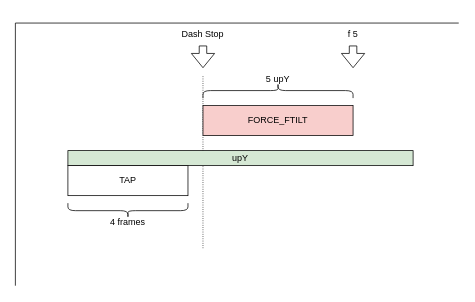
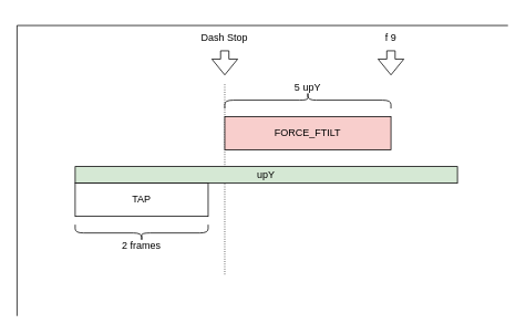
  <mxCell id="0" />
  <mxCell id="1" parent="0" />
  <mxCell id="2" value="" style="endArrow=none;html=1;rounded=0;strokeWidth=1;dashed=1;dashPattern=1 2;" edge="1" parent="1"><mxGeometry width="50" height="50" relative="1" as="geometry"><mxPoint x="270" y="330" as="sourcePoint" /><mxPoint x="270" y="100" as="targetPoint" /></mxGeometry></mxCell>
  <mxCell id="3" value="" style="shape=curlyBracket;whiteSpace=wrap;html=1;rounded=1;labelPosition=left;verticalLabelPosition=middle;align=right;verticalAlign=middle;size=0.5;rotation=90;" vertex="1" parent="1"><mxGeometry x="360" width="20" height="200" as="geometry" y="20" /></mxCell>
  <mxCell id="4" value="5 upY" style="text;html=1;align=center;verticalAlign=middle;whiteSpace=wrap;rounded=0;" vertex="1" parent="1"><mxGeometry x="340" y="90" width="60" height="30" as="geometry" /></mxCell>
  <mxCell id="5" value="upY" style="rounded=0;whiteSpace=wrap;html=1;fillColor=#d5e8d4;" vertex="1" parent="1"><mxGeometry x="90" y="200" width="460" height="20" as="geometry" /></mxCell>
  <mxCell id="6" value="TAP" style="rounded=0;whiteSpace=wrap;html=1;" vertex="1" parent="1"><mxGeometry x="90" y="220" width="160" height="40" as="geometry" /></mxCell>
  <mxCell id="7" value="" style="shape=curlyBracket;whiteSpace=wrap;html=1;rounded=1;labelPosition=left;verticalLabelPosition=middle;align=right;verticalAlign=middle;rotation=-90;size=0.5;" vertex="1" parent="1"><mxGeometry x="160" y="200" width="20" height="160" as="geometry" /></mxCell>
- <mxCell id="8" value="4 frames" style="text;html=1;align=center;verticalAlign=middle;whiteSpace=wrap;rounded=0;" vertex="1" parent="1"><mxGeometry x="140" y="280" width="60" height="30" as="geometry" /></mxCell>
+ <mxCell id="8" value="2 frames" style="text;html=1;align=center;verticalAlign=middle;whiteSpace=wrap;rounded=0;" vertex="1" parent="1"><mxGeometry x="140" y="280" width="60" height="30" as="geometry" /></mxCell>
  <mxCell id="9" value="" style="endArrow=none;html=1;rounded=0;" edge="1" parent="1"><mxGeometry width="50" height="50" relative="1" as="geometry"><mxPoint x="20" y="380" as="sourcePoint" /><mxPoint x="20" y="30" as="targetPoint" /></mxGeometry></mxCell>
  <mxCell id="10" value="" style="endArrow=none;html=1;rounded=0;" edge="1" parent="1"><mxGeometry width="50" height="50" relative="1" as="geometry"><mxPoint x="20" y="30" as="sourcePoint" /><mxPoint x="610.833" y="30" as="targetPoint" /></mxGeometry></mxCell>
  <mxCell id="11" value="" style="shape=flexArrow;endArrow=classic;html=1;rounded=0;" edge="1" parent="1"><mxGeometry width="50" height="50" relative="1" as="geometry"><mxPoint x="270" y="60" as="sourcePoint" /><mxPoint x="270" y="90" as="targetPoint" /></mxGeometry></mxCell>
  <mxCell id="12" value="" style="shape=flexArrow;endArrow=classic;html=1;rounded=0;" edge="1" parent="1"><mxGeometry width="50" height="50" relative="1" as="geometry"><mxPoint x="470" y="60" as="sourcePoint" /><mxPoint x="470" y="90" as="targetPoint" /></mxGeometry></mxCell>
  <mxCell id="13" value="Dash Stop" style="text;html=1;align=center;verticalAlign=middle;whiteSpace=wrap;rounded=0;" vertex="1" parent="1"><mxGeometry x="240" y="30" width="60" height="30" as="geometry" /></mxCell>
- <mxCell id="14" value="f 5" style="text;html=1;align=center;verticalAlign=middle;whiteSpace=wrap;rounded=0;" vertex="1" parent="1"><mxGeometry x="440" y="30" width="60" height="30" as="geometry" /></mxCell>
+ <mxCell id="14" value="f 9" style="text;html=1;align=center;verticalAlign=middle;whiteSpace=wrap;rounded=0;" vertex="1" parent="1"><mxGeometry x="440" y="30" width="60" height="30" as="geometry" /></mxCell>
  <mxCell id="15" value="FORCE_FTILT" style="rounded=0;whiteSpace=wrap;html=1;fillColor=#f8cecc;" vertex="1" parent="1"><mxGeometry x="270" y="140" width="200" height="40" as="geometry" /></mxCell>
